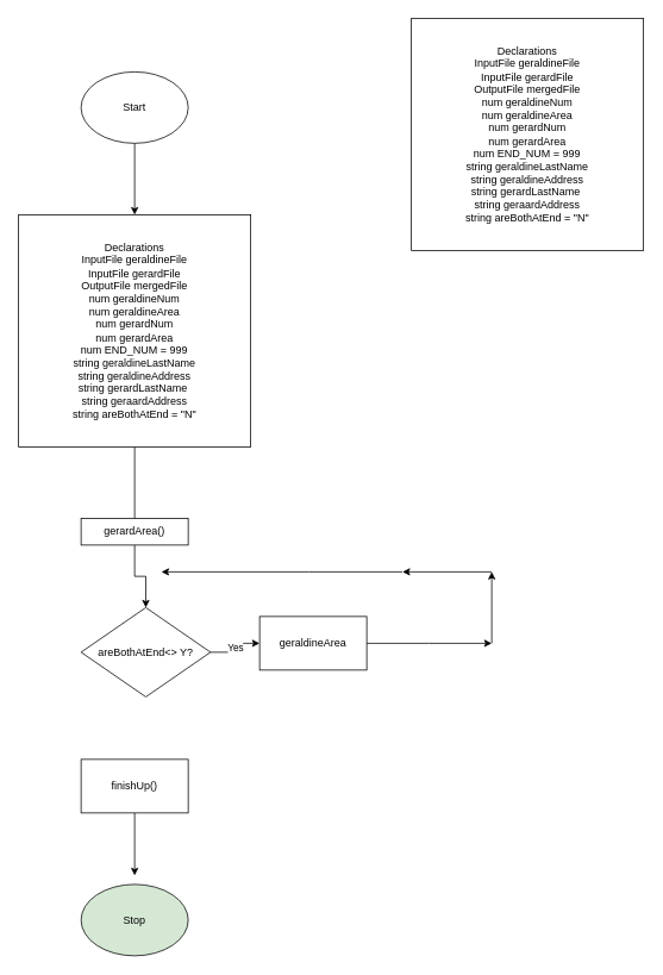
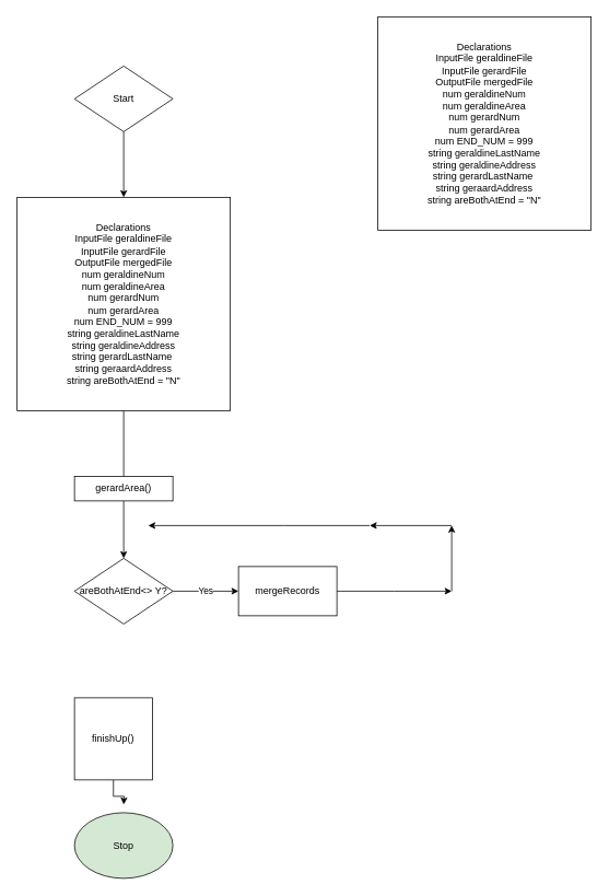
  <mxCell id="0" />
  <mxCell id="1" parent="0" />
  <mxCell id="2" value="" style="edgeStyle=orthogonalEdgeStyle;rounded=0;orthogonalLoop=1;jettySize=auto;html=1;" edge="1" parent="1" source="3"><mxGeometry relative="1" as="geometry"><mxPoint x="150" y="590" as="targetPoint" /></mxGeometry></mxCell>
  <mxCell id="3" value="Declarations&lt;div&gt;InputFile geraldineFile&lt;/div&gt;&lt;div&gt;InputFile gerardFile&lt;/div&gt;&lt;div&gt;OutputFile mergedFile&lt;/div&gt;&lt;div&gt;num geraldineNum&lt;/div&gt;&lt;div&gt;num geraldineArea&lt;/div&gt;&lt;div&gt;num gerardNum&lt;/div&gt;&lt;div&gt;num gerardArea&lt;/div&gt;&lt;div&gt;num END_NUM = 999&lt;/div&gt;&lt;div&gt;string geraldineLastName&lt;/div&gt;&lt;div&gt;string geraldineAddress&lt;/div&gt;&lt;div&gt;string gerardLastName&amp;nbsp;&lt;/div&gt;&lt;div&gt;string geraardAddress&lt;/div&gt;&lt;div&gt;string areBothAtEnd = &quot;N&quot;&lt;/div&gt;" style="whiteSpace=wrap;html=1;aspect=fixed;" vertex="1" parent="1"><mxGeometry x="20" y="240" width="260" height="260" as="geometry" /></mxCell>
  <mxCell id="4" value="" style="edgeStyle=orthogonalEdgeStyle;rounded=0;orthogonalLoop=1;jettySize=auto;html=1;" edge="1" parent="1" source="5" target="3"><mxGeometry relative="1" as="geometry" /></mxCell>
- <mxCell id="5" value="Start" style="ellipse;whiteSpace=wrap;html=1;" vertex="1" parent="1"><mxGeometry x="90" y="80" width="120" height="80" as="geometry" /></mxCell>
+ <mxCell id="5" value="Start" style="rhombus;whiteSpace=wrap;html=1;" vertex="1" parent="1"><mxGeometry x="90" y="80" width="120" height="80" as="geometry" /></mxCell>
  <mxCell id="6" value="Declarations&lt;div&gt;InputFile geraldineFile&lt;/div&gt;&lt;div&gt;InputFile gerardFile&lt;/div&gt;&lt;div&gt;OutputFile mergedFile&lt;/div&gt;&lt;div&gt;num geraldineNum&lt;/div&gt;&lt;div&gt;num geraldineArea&lt;/div&gt;&lt;div&gt;num gerardNum&lt;/div&gt;&lt;div&gt;num gerardArea&lt;/div&gt;&lt;div&gt;num END_NUM = 999&lt;/div&gt;&lt;div&gt;string geraldineLastName&lt;/div&gt;&lt;div&gt;string geraldineAddress&lt;/div&gt;&lt;div&gt;string gerardLastName&amp;nbsp;&lt;/div&gt;&lt;div&gt;string geraardAddress&lt;/div&gt;&lt;div&gt;string areBothAtEnd = &quot;N&quot;&lt;/div&gt;" style="whiteSpace=wrap;html=1;aspect=fixed;" vertex="1" parent="1"><mxGeometry x="460" y="20" width="260" height="260" as="geometry" /></mxCell>
  <mxCell id="7" value="" style="edgeStyle=orthogonalEdgeStyle;rounded=0;orthogonalLoop=1;jettySize=auto;html=1;" edge="1" parent="1" source="8" target="10"><mxGeometry relative="1" as="geometry" /></mxCell>
  <mxCell id="8" value="gerardArea()" style="rounded=0;whiteSpace=wrap;html=1;" vertex="1" parent="1"><mxGeometry x="90" y="580" width="120" height="30" as="geometry" /></mxCell>
  <mxCell id="9" value="Yes" style="edgeStyle=orthogonalEdgeStyle;rounded=0;orthogonalLoop=1;jettySize=auto;html=1;" edge="1" parent="1" source="10" target="15"><mxGeometry relative="1" as="geometry" /></mxCell>
- <mxCell id="10" value="areBothAtEnd&amp;lt;&amp;gt; Y?" style="rhombus;whiteSpace=wrap;html=1;rounded=0;" vertex="1" parent="1"><mxGeometry x="90" y="680" width="145" height="100" as="geometry" /></mxCell>
+ <mxCell id="10" value="areBothAtEnd&amp;lt;&amp;gt; Y?" style="rhombus;whiteSpace=wrap;html=1;rounded=0;" vertex="1" parent="1"><mxGeometry x="90" y="680" width="120" height="80" as="geometry" /></mxCell>
  <mxCell id="11" value="" style="edgeStyle=orthogonalEdgeStyle;rounded=0;orthogonalLoop=1;jettySize=auto;html=1;" edge="1" parent="1" source="12"><mxGeometry relative="1" as="geometry"><mxPoint x="150" y="980" as="targetPoint" /></mxGeometry></mxCell>
- <mxCell id="12" value="finishUp()" style="whiteSpace=wrap;html=1;rounded=0;" vertex="1" parent="1"><mxGeometry x="90" y="850" width="120" height="60" as="geometry" /></mxCell>
+ <mxCell id="12" value="finishUp()" style="whiteSpace=wrap;html=1;rounded=0;" vertex="1" parent="1"><mxGeometry x="90" y="850" width="95" height="100" as="geometry" /></mxCell>
  <mxCell id="13" value="Stop" style="ellipse;whiteSpace=wrap;html=1;fillColor=#d5e8d4;" vertex="1" parent="1"><mxGeometry x="90" y="990" width="120" height="80" as="geometry" /></mxCell>
  <mxCell id="14" value="" style="edgeStyle=orthogonalEdgeStyle;rounded=0;orthogonalLoop=1;jettySize=auto;html=1;" edge="1" parent="1" source="15"><mxGeometry relative="1" as="geometry"><mxPoint x="550" y="720" as="targetPoint" /></mxGeometry></mxCell>
- <mxCell id="15" value="geraldineArea" style="whiteSpace=wrap;html=1;rounded=0;" vertex="1" parent="1"><mxGeometry x="290" y="690" width="120" height="60" as="geometry" /></mxCell>
+ <mxCell id="15" value="mergeRecords" style="whiteSpace=wrap;html=1;rounded=0;" vertex="1" parent="1"><mxGeometry x="290" y="690" width="120" height="60" as="geometry" /></mxCell>
  <mxCell id="16" value="" style="edgeStyle=orthogonalEdgeStyle;rounded=0;orthogonalLoop=1;jettySize=auto;html=1;" edge="1" parent="1"><mxGeometry relative="1" as="geometry"><mxPoint x="550" y="720" as="sourcePoint" /><mxPoint x="550" y="640" as="targetPoint" /></mxGeometry></mxCell>
  <mxCell id="17" value="" style="edgeStyle=orthogonalEdgeStyle;rounded=0;orthogonalLoop=1;jettySize=auto;html=1;" edge="1" parent="1"><mxGeometry relative="1" as="geometry"><mxPoint x="550" y="640" as="sourcePoint" /><mxPoint x="450" y="640" as="targetPoint" /></mxGeometry></mxCell>
  <mxCell id="18" value="" style="edgeStyle=orthogonalEdgeStyle;rounded=0;orthogonalLoop=1;jettySize=auto;html=1;" edge="1" parent="1"><mxGeometry relative="1" as="geometry"><mxPoint x="450" y="640" as="sourcePoint" /><mxPoint x="180" y="640" as="targetPoint" /><Array as="points"><mxPoint x="345" y="640" /></Array></mxGeometry></mxCell>
